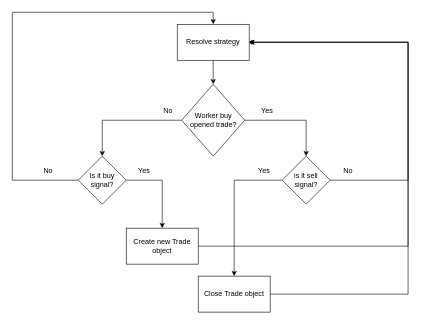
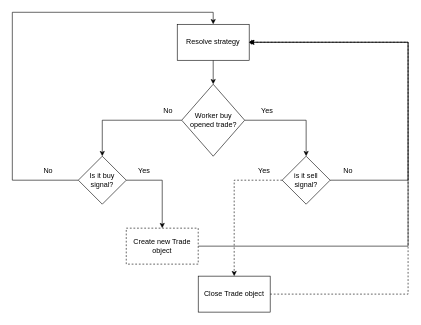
  <mxCell id="0" />
  <mxCell id="1" parent="0" />
  <mxCell id="2" style="edgeStyle=orthogonalEdgeStyle;rounded=0;orthogonalLoop=1;jettySize=auto;html=1;" edge="1" parent="1" source="3" target="6"><mxGeometry relative="1" as="geometry" /></mxCell>
  <mxCell id="3" value="Resolve strategy" style="rounded=0;whiteSpace=wrap;html=1;" vertex="1" parent="1"><mxGeometry x="295" y="40" width="120" height="60" as="geometry" /></mxCell>
  <mxCell id="4" style="edgeStyle=orthogonalEdgeStyle;rounded=0;orthogonalLoop=1;jettySize=auto;html=1;entryX=0.5;entryY=0;entryDx=0;entryDy=0;" edge="1" parent="1" source="6" target="9"><mxGeometry relative="1" as="geometry" /></mxCell>
  <mxCell id="5" style="edgeStyle=orthogonalEdgeStyle;rounded=0;orthogonalLoop=1;jettySize=auto;html=1;entryX=0.5;entryY=0;entryDx=0;entryDy=0;" edge="1" parent="1" source="6" target="14"><mxGeometry relative="1" as="geometry" /></mxCell>
  <mxCell id="6" value="Worker buy opened trade?" style="rhombus;whiteSpace=wrap;html=1;" vertex="1" parent="1"><mxGeometry x="302.5" y="140" width="105" height="120" as="geometry" /></mxCell>
  <mxCell id="7" style="edgeStyle=orthogonalEdgeStyle;rounded=0;orthogonalLoop=1;jettySize=auto;html=1;entryX=0.5;entryY=0;entryDx=0;entryDy=0;" edge="1" parent="1" source="9" target="3"><mxGeometry relative="1" as="geometry"><Array as="points"><mxPoint x="20" y="300" /><mxPoint x="20" y="20" /><mxPoint x="355" y="20" /></Array></mxGeometry></mxCell>
  <mxCell id="8" style="edgeStyle=orthogonalEdgeStyle;rounded=0;orthogonalLoop=1;jettySize=auto;html=1;" edge="1" parent="1" source="9" target="17"><mxGeometry relative="1" as="geometry"><Array as="points"><mxPoint x="270" y="300" /></Array></mxGeometry></mxCell>
  <mxCell id="9" value="Is it buy signal?" style="rhombus;whiteSpace=wrap;html=1;" vertex="1" parent="1"><mxGeometry x="130" y="260" width="80" height="80" as="geometry" /></mxCell>
  <mxCell id="10" value="No" style="text;html=1;strokeColor=none;fillColor=none;align=center;verticalAlign=middle;whiteSpace=wrap;rounded=0;" vertex="1" parent="1"><mxGeometry x="250" y="170" width="60" height="30" as="geometry" /></mxCell>
  <mxCell id="11" value="No" style="text;html=1;strokeColor=none;fillColor=none;align=center;verticalAlign=middle;whiteSpace=wrap;rounded=0;" vertex="1" parent="1"><mxGeometry x="50" y="270" width="60" height="30" as="geometry" /></mxCell>
  <mxCell id="12" style="edgeStyle=orthogonalEdgeStyle;rounded=0;orthogonalLoop=1;jettySize=auto;html=1;entryX=1;entryY=0.5;entryDx=0;entryDy=0;endArrow=diamond;" edge="1" parent="1" source="14" target="3"><mxGeometry relative="1" as="geometry"><Array as="points"><mxPoint x="680" y="300" /><mxPoint x="680" y="70" /></Array></mxGeometry></mxCell>
- <mxCell id="13" style="edgeStyle=orthogonalEdgeStyle;rounded=0;orthogonalLoop=1;jettySize=auto;html=1;entryX=0.5;entryY=0;entryDx=0;entryDy=0;" edge="1" parent="1" source="14" target="22"><mxGeometry relative="1" as="geometry" /></mxCell>
+ <mxCell id="13" style="edgeStyle=orthogonalEdgeStyle;rounded=0;orthogonalLoop=1;jettySize=auto;html=1;entryX=0.5;entryY=0;entryDx=0;entryDy=0;dashed=1;" edge="1" parent="1" source="14" target="22"><mxGeometry relative="1" as="geometry" /></mxCell>
  <mxCell id="14" value="is it sell signal?" style="rhombus;whiteSpace=wrap;html=1;" vertex="1" parent="1"><mxGeometry x="470" y="260" width="80" height="80" as="geometry" /></mxCell>
  <mxCell id="15" value="Yes" style="text;html=1;strokeColor=none;fillColor=none;align=center;verticalAlign=middle;whiteSpace=wrap;rounded=0;" vertex="1" parent="1"><mxGeometry x="415" y="170" width="60" height="30" as="geometry" /></mxCell>
  <mxCell id="16" style="edgeStyle=orthogonalEdgeStyle;rounded=0;orthogonalLoop=1;jettySize=auto;html=1;entryX=1;entryY=0.5;entryDx=0;entryDy=0;" edge="1" parent="1" source="17" target="3"><mxGeometry relative="1" as="geometry"><Array as="points"><mxPoint x="680" y="410" /><mxPoint x="680" y="70" /></Array></mxGeometry></mxCell>
- <mxCell id="17" value="Create new Trade object" style="rounded=0;whiteSpace=wrap;html=1;" vertex="1" parent="1"><mxGeometry x="210" y="380" width="120" height="60" as="geometry" /></mxCell>
+ <mxCell id="17" value="Create new Trade object" style="rounded=0;whiteSpace=wrap;html=1;dashed=1;" vertex="1" parent="1"><mxGeometry x="210" y="380" width="120" height="60" as="geometry" /></mxCell>
  <mxCell id="18" value="Yes" style="text;html=1;strokeColor=none;fillColor=none;align=center;verticalAlign=middle;whiteSpace=wrap;rounded=0;" vertex="1" parent="1"><mxGeometry x="210" y="270" width="60" height="30" as="geometry" /></mxCell>
  <mxCell id="19" value="No" style="text;html=1;strokeColor=none;fillColor=none;align=center;verticalAlign=middle;whiteSpace=wrap;rounded=0;" vertex="1" parent="1"><mxGeometry x="550" y="270" width="60" height="30" as="geometry" /></mxCell>
  <mxCell id="20" value="Yes" style="text;html=1;strokeColor=none;fillColor=none;align=center;verticalAlign=middle;whiteSpace=wrap;rounded=0;" vertex="1" parent="1"><mxGeometry x="410" y="270" width="60" height="30" as="geometry" /></mxCell>
- <mxCell id="21" style="edgeStyle=orthogonalEdgeStyle;rounded=0;orthogonalLoop=1;jettySize=auto;html=1;entryX=1;entryY=0.5;entryDx=0;entryDy=0;" edge="1" parent="1" source="22" target="3"><mxGeometry relative="1" as="geometry"><Array as="points"><mxPoint x="680" y="490" /><mxPoint x="680" y="70" /></Array></mxGeometry></mxCell>
+ <mxCell id="21" style="edgeStyle=orthogonalEdgeStyle;rounded=0;orthogonalLoop=1;jettySize=auto;html=1;entryX=1;entryY=0.5;entryDx=0;entryDy=0;dashed=1;" edge="1" parent="1" source="22" target="3"><mxGeometry relative="1" as="geometry"><Array as="points"><mxPoint x="680" y="490" /><mxPoint x="680" y="70" /></Array></mxGeometry></mxCell>
  <mxCell id="22" value="Close Trade object" style="rounded=0;whiteSpace=wrap;html=1;" vertex="1" parent="1"><mxGeometry x="330" y="460" width="120" height="60" as="geometry" /></mxCell>
